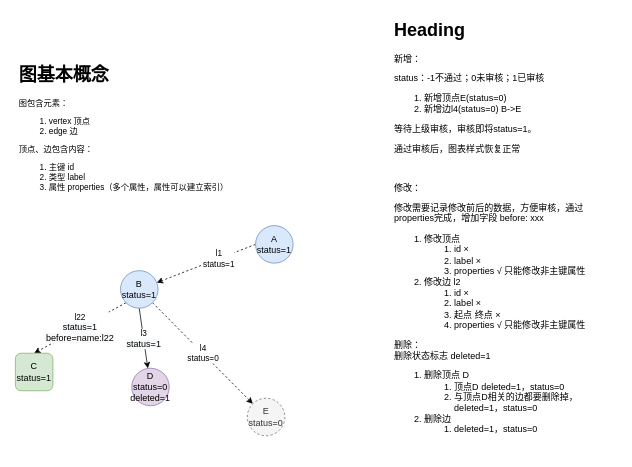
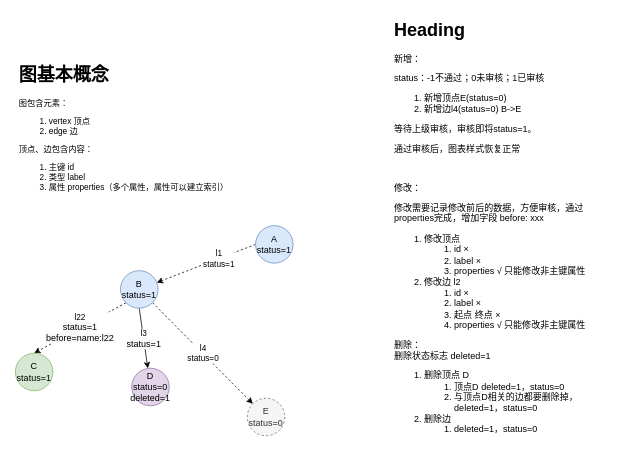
  <mxCell id="0" />
  <mxCell id="1" parent="0" />
  <mxCell id="2" value="l22&lt;br&gt;&lt;span style=&quot;font-size: 12px ; background-color: rgb(248 , 249 , 250)&quot;&gt;status=1&lt;br&gt;before=name:l22&lt;br&gt;&lt;/span&gt;" style="rounded=0;orthogonalLoop=1;jettySize=auto;html=1;exitX=0;exitY=1;exitDx=0;exitDy=0;entryX=0.5;entryY=0;entryDx=0;entryDy=0;dashed=1;" edge="1" parent="1" source="5" target="6"><mxGeometry relative="1" as="geometry" /></mxCell>
  <mxCell id="3" value="l3&lt;br&gt;&lt;span style=&quot;font-size: 12px ; background-color: rgb(248 , 249 , 250)&quot;&gt;status=1&lt;/span&gt;" style="rounded=0;orthogonalLoop=1;jettySize=auto;html=1;exitX=0.5;exitY=1;exitDx=0;exitDy=0;" edge="1" parent="1" source="5" target="7"><mxGeometry relative="1" as="geometry" /></mxCell>
  <mxCell id="4" value="l4&lt;br&gt;status=0" style="edgeStyle=none;rounded=0;orthogonalLoop=1;jettySize=auto;html=1;exitX=1;exitY=1;exitDx=0;exitDy=0;entryX=0;entryY=0;entryDx=0;entryDy=0;fontSize=11;dashed=1;" edge="1" parent="1" source="5" target="13"><mxGeometry relative="1" as="geometry" /></mxCell>
  <mxCell id="5" value="B&lt;br&gt;status=1" style="ellipse;whiteSpace=wrap;html=1;aspect=fixed;fillColor=#dae8fc;strokeColor=#6c8ebf;" vertex="1" parent="1"><mxGeometry x="160" y="360" width="50" height="50" as="geometry" /></mxCell>
- <mxCell id="6" value="C&lt;br&gt;status=1" style="whiteSpace=wrap;html=1;aspect=fixed;fillColor=#d5e8d4;strokeColor=#82b366;rounded=1;" vertex="1" parent="1"><mxGeometry x="20" y="470" width="50" height="50" as="geometry" /></mxCell>
+ <mxCell id="6" value="C&lt;br&gt;status=1" style="ellipse;whiteSpace=wrap;html=1;aspect=fixed;fillColor=#d5e8d4;strokeColor=#82b366;" vertex="1" parent="1"><mxGeometry x="20" y="470" width="50" height="50" as="geometry" /></mxCell>
  <mxCell id="7" value="D&lt;br&gt;status=0&lt;br&gt;deleted=1" style="ellipse;whiteSpace=wrap;html=1;aspect=fixed;fillColor=#e1d5e7;strokeColor=#9673a6;" vertex="1" parent="1"><mxGeometry x="175" y="490" width="50" height="50" as="geometry" /></mxCell>
  <mxCell id="8" style="rounded=0;orthogonalLoop=1;jettySize=auto;html=1;exitX=0;exitY=0.5;exitDx=0;exitDy=0;dashed=1;" edge="1" parent="1" source="10" target="5"><mxGeometry relative="1" as="geometry" /></mxCell>
  <mxCell id="9" value="l1&lt;br&gt;status=1" style="edgeLabel;html=1;align=center;verticalAlign=middle;resizable=0;points=[];fontSize=11;" vertex="1" connectable="0" parent="8"><mxGeometry x="-0.254" y="-1" relative="1" as="geometry"><mxPoint as="offset" /></mxGeometry></mxCell>
  <mxCell id="10" value="A&lt;br&gt;status=1" style="ellipse;whiteSpace=wrap;html=1;aspect=fixed;fillColor=#dae8fc;strokeColor=#6c8ebf;" vertex="1" parent="1"><mxGeometry x="340" y="300" width="50" height="50" as="geometry" /></mxCell>
  <mxCell id="11" value="&lt;h1&gt;Heading&lt;/h1&gt;&lt;p&gt;新增：&lt;/p&gt;&lt;p&gt;status：-1不通过；0未审核；1已审核&lt;/p&gt;&lt;p&gt;&lt;/p&gt;&lt;ol&gt;&lt;li&gt;新增顶点E(status=0)&lt;/li&gt;&lt;li&gt;新增边l4(status=0) B-&amp;gt;E&lt;/li&gt;&lt;/ol&gt;&lt;p&gt;&lt;/p&gt;&lt;p&gt;等待上级审核，审核即将status=1。&lt;/p&gt;&lt;p&gt;通过审核后，图表样式恢复正常&lt;/p&gt;&lt;p&gt;&lt;br&gt;&lt;/p&gt;&lt;p&gt;修改：&lt;/p&gt;&lt;p&gt;修改需要记录修改前后的数据，方便审核，通过properties完成，增加字段 before: xxx&lt;/p&gt;&lt;p&gt;&lt;/p&gt;&lt;ol&gt;&lt;li&gt;修改顶点&lt;/li&gt;&lt;ol&gt;&lt;li&gt;id ×&lt;/li&gt;&lt;li&gt;label ×&lt;/li&gt;&lt;li&gt;properties √ 只能修改非主键属性&lt;/li&gt;&lt;/ol&gt;&lt;li&gt;修改边 l2&lt;/li&gt;&lt;ol&gt;&lt;li&gt;id ×&lt;/li&gt;&lt;li&gt;label ×&lt;/li&gt;&lt;li&gt;起点 终点 ×&lt;/li&gt;&lt;li&gt;properties √ 只能修改非主键属性&lt;br&gt;&lt;/li&gt;&lt;/ol&gt;&lt;/ol&gt;&lt;div&gt;删除：&lt;/div&gt;&lt;div&gt;删除状态标志 deleted=1&lt;/div&gt;&lt;div&gt;&lt;ol&gt;&lt;li&gt;删除顶点 D&lt;/li&gt;&lt;ol&gt;&lt;li&gt;顶点D deleted=1，status=0&lt;/li&gt;&lt;li&gt;与顶点D相关的边都要删除掉，deleted=1，status=0&lt;/li&gt;&lt;/ol&gt;&lt;li&gt;删除边&lt;/li&gt;&lt;ol&gt;&lt;li&gt;deleted=1，status=0&lt;/li&gt;&lt;/ol&gt;&lt;/ol&gt;&lt;/div&gt;&lt;p&gt;&lt;/p&gt;&lt;p&gt;&lt;br&gt;&lt;/p&gt;&lt;p&gt;&lt;br&gt;&lt;/p&gt;" style="text;html=1;strokeColor=none;fillColor=none;spacing=5;spacingTop=-20;whiteSpace=wrap;overflow=hidden;rounded=0;" vertex="1" parent="1"><mxGeometry x="520" y="20" width="300" height="580" as="geometry" /></mxCell>
  <mxCell id="12" value="&lt;h1&gt;图基本概念&lt;/h1&gt;&lt;p style=&quot;font-size: 11px&quot;&gt;&lt;font style=&quot;font-size: 11px&quot;&gt;图包含元素：&lt;/font&gt;&lt;/p&gt;&lt;p style=&quot;font-size: 11px&quot;&gt;&lt;/p&gt;&lt;ol style=&quot;font-size: 11px&quot;&gt;&lt;li style=&quot;font-size: 11px&quot;&gt;&lt;font style=&quot;font-size: 11px&quot;&gt;vertex 顶点&lt;/font&gt;&lt;/li&gt;&lt;li style=&quot;font-size: 11px&quot;&gt;&lt;font style=&quot;font-size: 11px&quot;&gt;edge 边&lt;/font&gt;&lt;/li&gt;&lt;/ol&gt;&lt;div style=&quot;font-size: 11px&quot;&gt;&lt;font style=&quot;font-size: 11px&quot;&gt;顶点、边包含内容：&lt;/font&gt;&lt;/div&gt;&lt;div style=&quot;font-size: 11px&quot;&gt;&lt;ol style=&quot;font-size: 11px&quot;&gt;&lt;li style=&quot;font-size: 11px&quot;&gt;&lt;font style=&quot;font-size: 11px&quot;&gt;主键 id&lt;/font&gt;&lt;/li&gt;&lt;li style=&quot;font-size: 11px&quot;&gt;&lt;font style=&quot;font-size: 11px&quot;&gt;类型 label&lt;/font&gt;&lt;/li&gt;&lt;li style=&quot;font-size: 11px&quot;&gt;&lt;font style=&quot;font-size: 11px&quot;&gt;属性 properties（多个属性，属性可以建立索引）&lt;/font&gt;&lt;/li&gt;&lt;/ol&gt;&lt;/div&gt;&lt;p&gt;&lt;/p&gt;" style="text;html=1;strokeColor=none;fillColor=none;spacing=5;spacingTop=-20;whiteSpace=wrap;overflow=hidden;rounded=0;" vertex="1" parent="1"><mxGeometry x="20" y="80" width="330" height="200" as="geometry" /></mxCell>
  <mxCell id="13" value="E&lt;br&gt;status=0" style="ellipse;whiteSpace=wrap;html=1;aspect=fixed;fillColor=#f5f5f5;fontColor=#333333;strokeColor=#666666;dashed=1;" vertex="1" parent="1"><mxGeometry x="329" y="530" width="50" height="50" as="geometry" /></mxCell>
